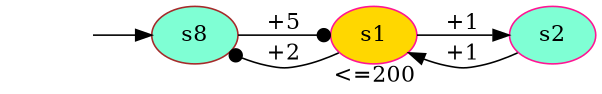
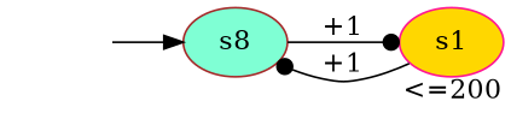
  digraph {
    rankdir=LR
    node [style=filled color=deeppink fillcolor=aquamarine]
    edge [arrowhead=normal]
    si [style=invis color="" fillcolor=""]
    n2 [color=brown label=s8]
    s1 [fillcolor=gold xlabel="<=200"]
-   s2
    si -> n2
-   n2 -> s1 [arrowhead=dot label="+5"]
-   s1 -> n2 [arrowhead=dot label="+2"]
-   s1 -> s2 [label="+1"]
-   s2 -> s1 [label="+1"]
+   n2 -> s1 [arrowhead=dot label="+1"]
+   s1 -> n2 [arrowhead=dot label="+1"]
  }
